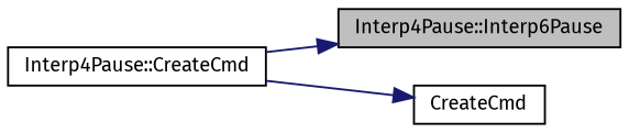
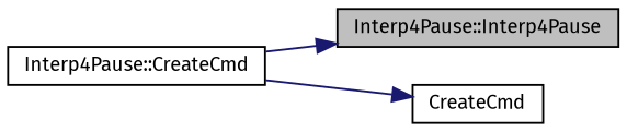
  digraph {
    fontname="Fira Sans"
    rankdir=RL
    node [color=black fillcolor=white fontname="Fira Sans" fontsize=10 shape=record style=filled]
    edge [color=midnightblue dir=back fontname="Fira Sans" fontsize=10 labelfontname=FreeSans labelfontsize=10 style=solid]
-   n1 [fillcolor=grey75 fontcolor=black height=0.2 label="Interp4Pause::Interp6Pause" width=0.4]
+   n1 [fillcolor=grey75 fontcolor=black height=0.2 label="Interp4Pause::Interp4Pause" width=0.4]
    n2 [height=0.2 label="Interp4Pause::CreateCmd" width=0.4]
    n3 [height=0.2 label=CreateCmd width=0.4]
    n1 -> n2
    n3 -> n2
  }
